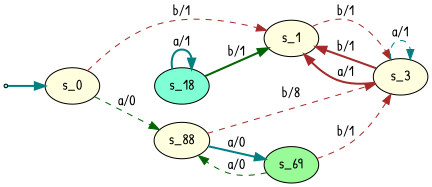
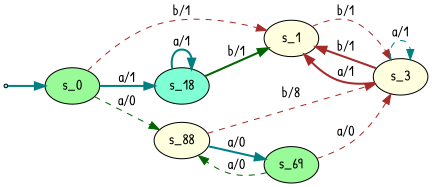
  digraph {
    fontname="Patrick Hand"
    rankdir=LR
    node [fillcolor=lightyellow fontname="Patrick Hand" style=filled]
    edge [color=brown fontname="Patrick Hand" style=dashed]
-   s_0 [root=true]
+   s_0 [fillcolor=palegreen root=true]
    s_1
    n3 [fillcolor=aquamarine label=s_18]
    s_88
    s_3
    s_69 [fillcolor=palegreen]
    qi [fillcolor=aquamarine shape=point]
    s_0 -> s_1 [label="b/1"]
+   s_0 -> n3 [color=teal label="a/1" style=bold]
    s_0 -> s_88 [color=darkgreen label="a/0"]
    s_1 -> s_3 [label="b/1"]
    n3 -> s_1 [color=darkgreen label="b/1" style=bold]
    n3 -> n3 [color=teal label="a/1" style=bold]
    s_88 -> s_3 [label="b/8"]
    s_88 -> s_69 [color=teal label="a/0" style=bold]
    s_3 -> s_1 [label="b/1" style=bold]
    s_3 -> s_1 [label="a/1" style=bold]
    s_3 -> s_3 [color=teal label="a/1"]
    s_69 -> s_88 [color=darkgreen label="a/0"]
-   s_69 -> s_3 [label="b/1"]
+   s_69 -> s_3 [label="a/0"]
    qi -> s_0 [color=teal style=bold]
  }
